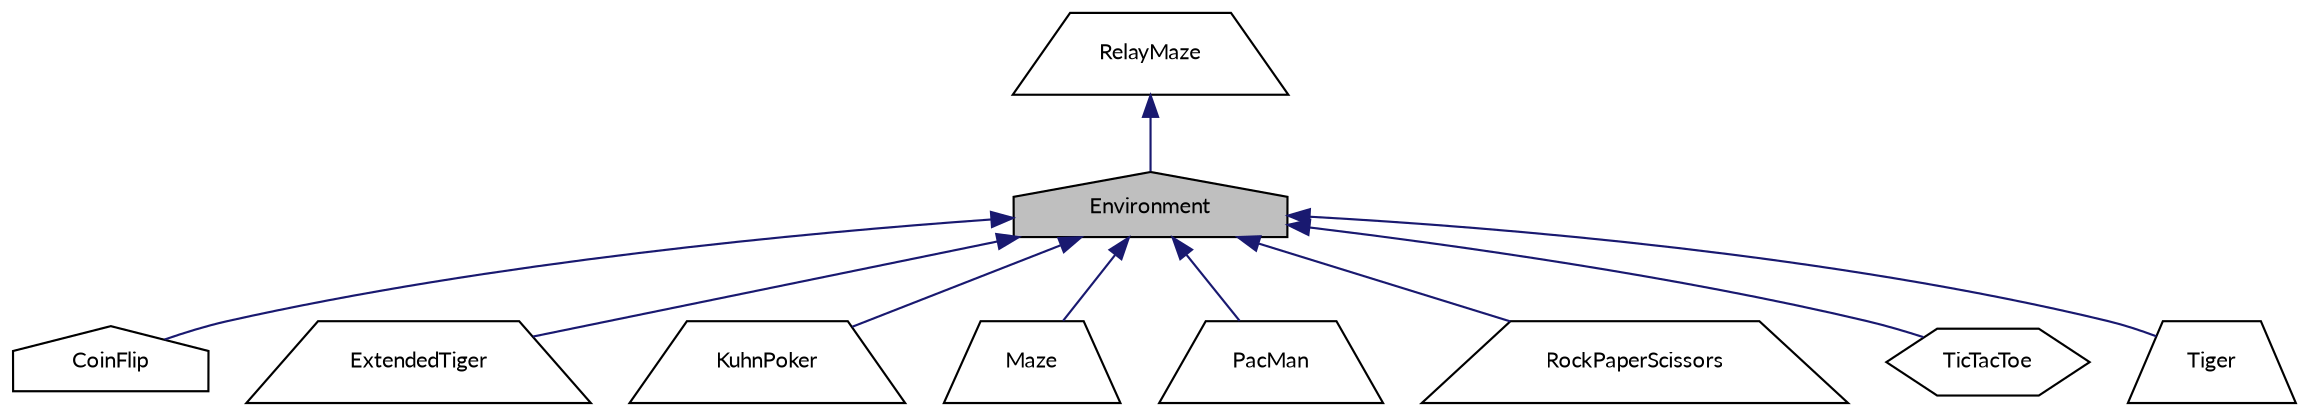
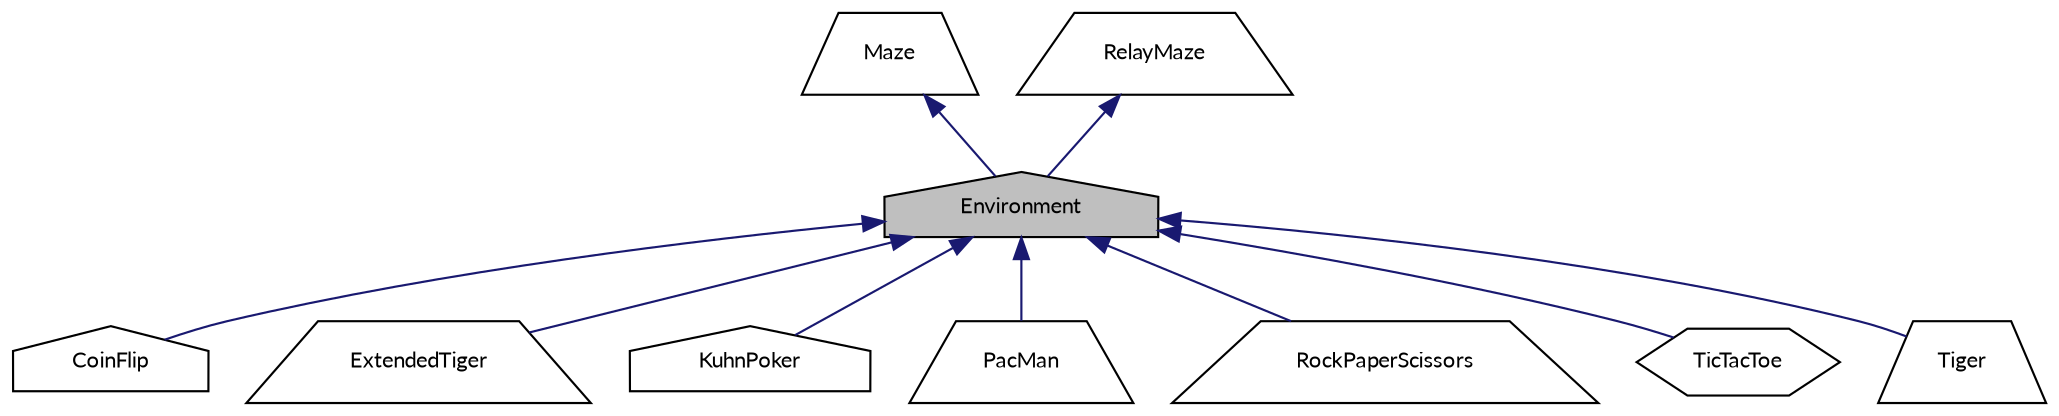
  digraph {
    fontname=Lato
    node [color=black fillcolor=white fontname=Lato fontsize=10 shape=trapezium style=filled]
    edge [color=midnightblue dir=back fontname=Lato fontsize=10 labelfontname=FreeSans labelfontsize=10 style=solid]
    n1 [fillcolor=grey75 fontcolor=black height=0.2 label=Environment shape=house width=0.4]
    n2 [height=0.2 label=CoinFlip shape=house width=0.4]
    n3 [height=0.2 label=ExtendedTiger width=0.4]
-   n4 [height=0.2 label=KuhnPoker width=0.4]
+   n4 [height=0.2 label=KuhnPoker shape=house width=0.4]
    n5 [height=0.2 label=Maze width=0.4]
    n6 [height=0.2 label=PacMan width=0.4]
    n7 [height=0.2 label=RockPaperScissors width=0.4]
    n8 [height=0.2 label=TicTacToe shape=hexagon width=0.4]
    n9 [height=0.2 label=Tiger width=0.4]
    n10 [height=0.2 label=RelayMaze width=0.4]
    n1 -> n2
    n1 -> n3
    n1 -> n4
-   n1 -> n5
+   n5 -> n1
    n1 -> n6
    n1 -> n7
    n1 -> n8
    n1 -> n9
    n10 -> n1
  }
